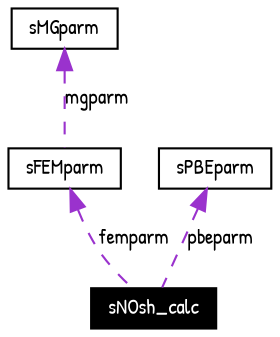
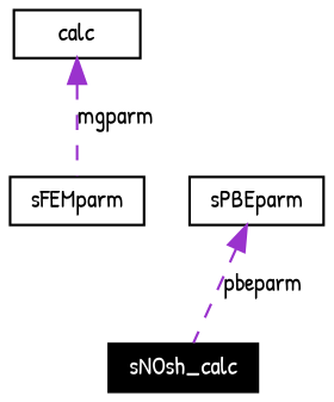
  digraph {
    fontname="Patrick Hand"
    node [color=black fontname="Patrick Hand" fontsize=10 shape=box]
    edge [color=darkorchid3 dir=back fontname="Patrick Hand" fontsize=10 style=dashed]
    n1 [fontcolor=white height=0.2 label=sNOsh_calc style=filled width=0.4]
-   n2 [height=0.2 label=sMGparm width=0.4]
+   n2 [height=0.2 label=calc width=0.4]
    n3 [height=0.2 label=sFEMparm width=0.4]
    n4 [height=0.2 label=sPBEparm width=0.4]
    n2 -> n3 [label=mgparm]
-   n3 -> n1 [label=femparm]
    n4 -> n1 [label=pbeparm]
  }
